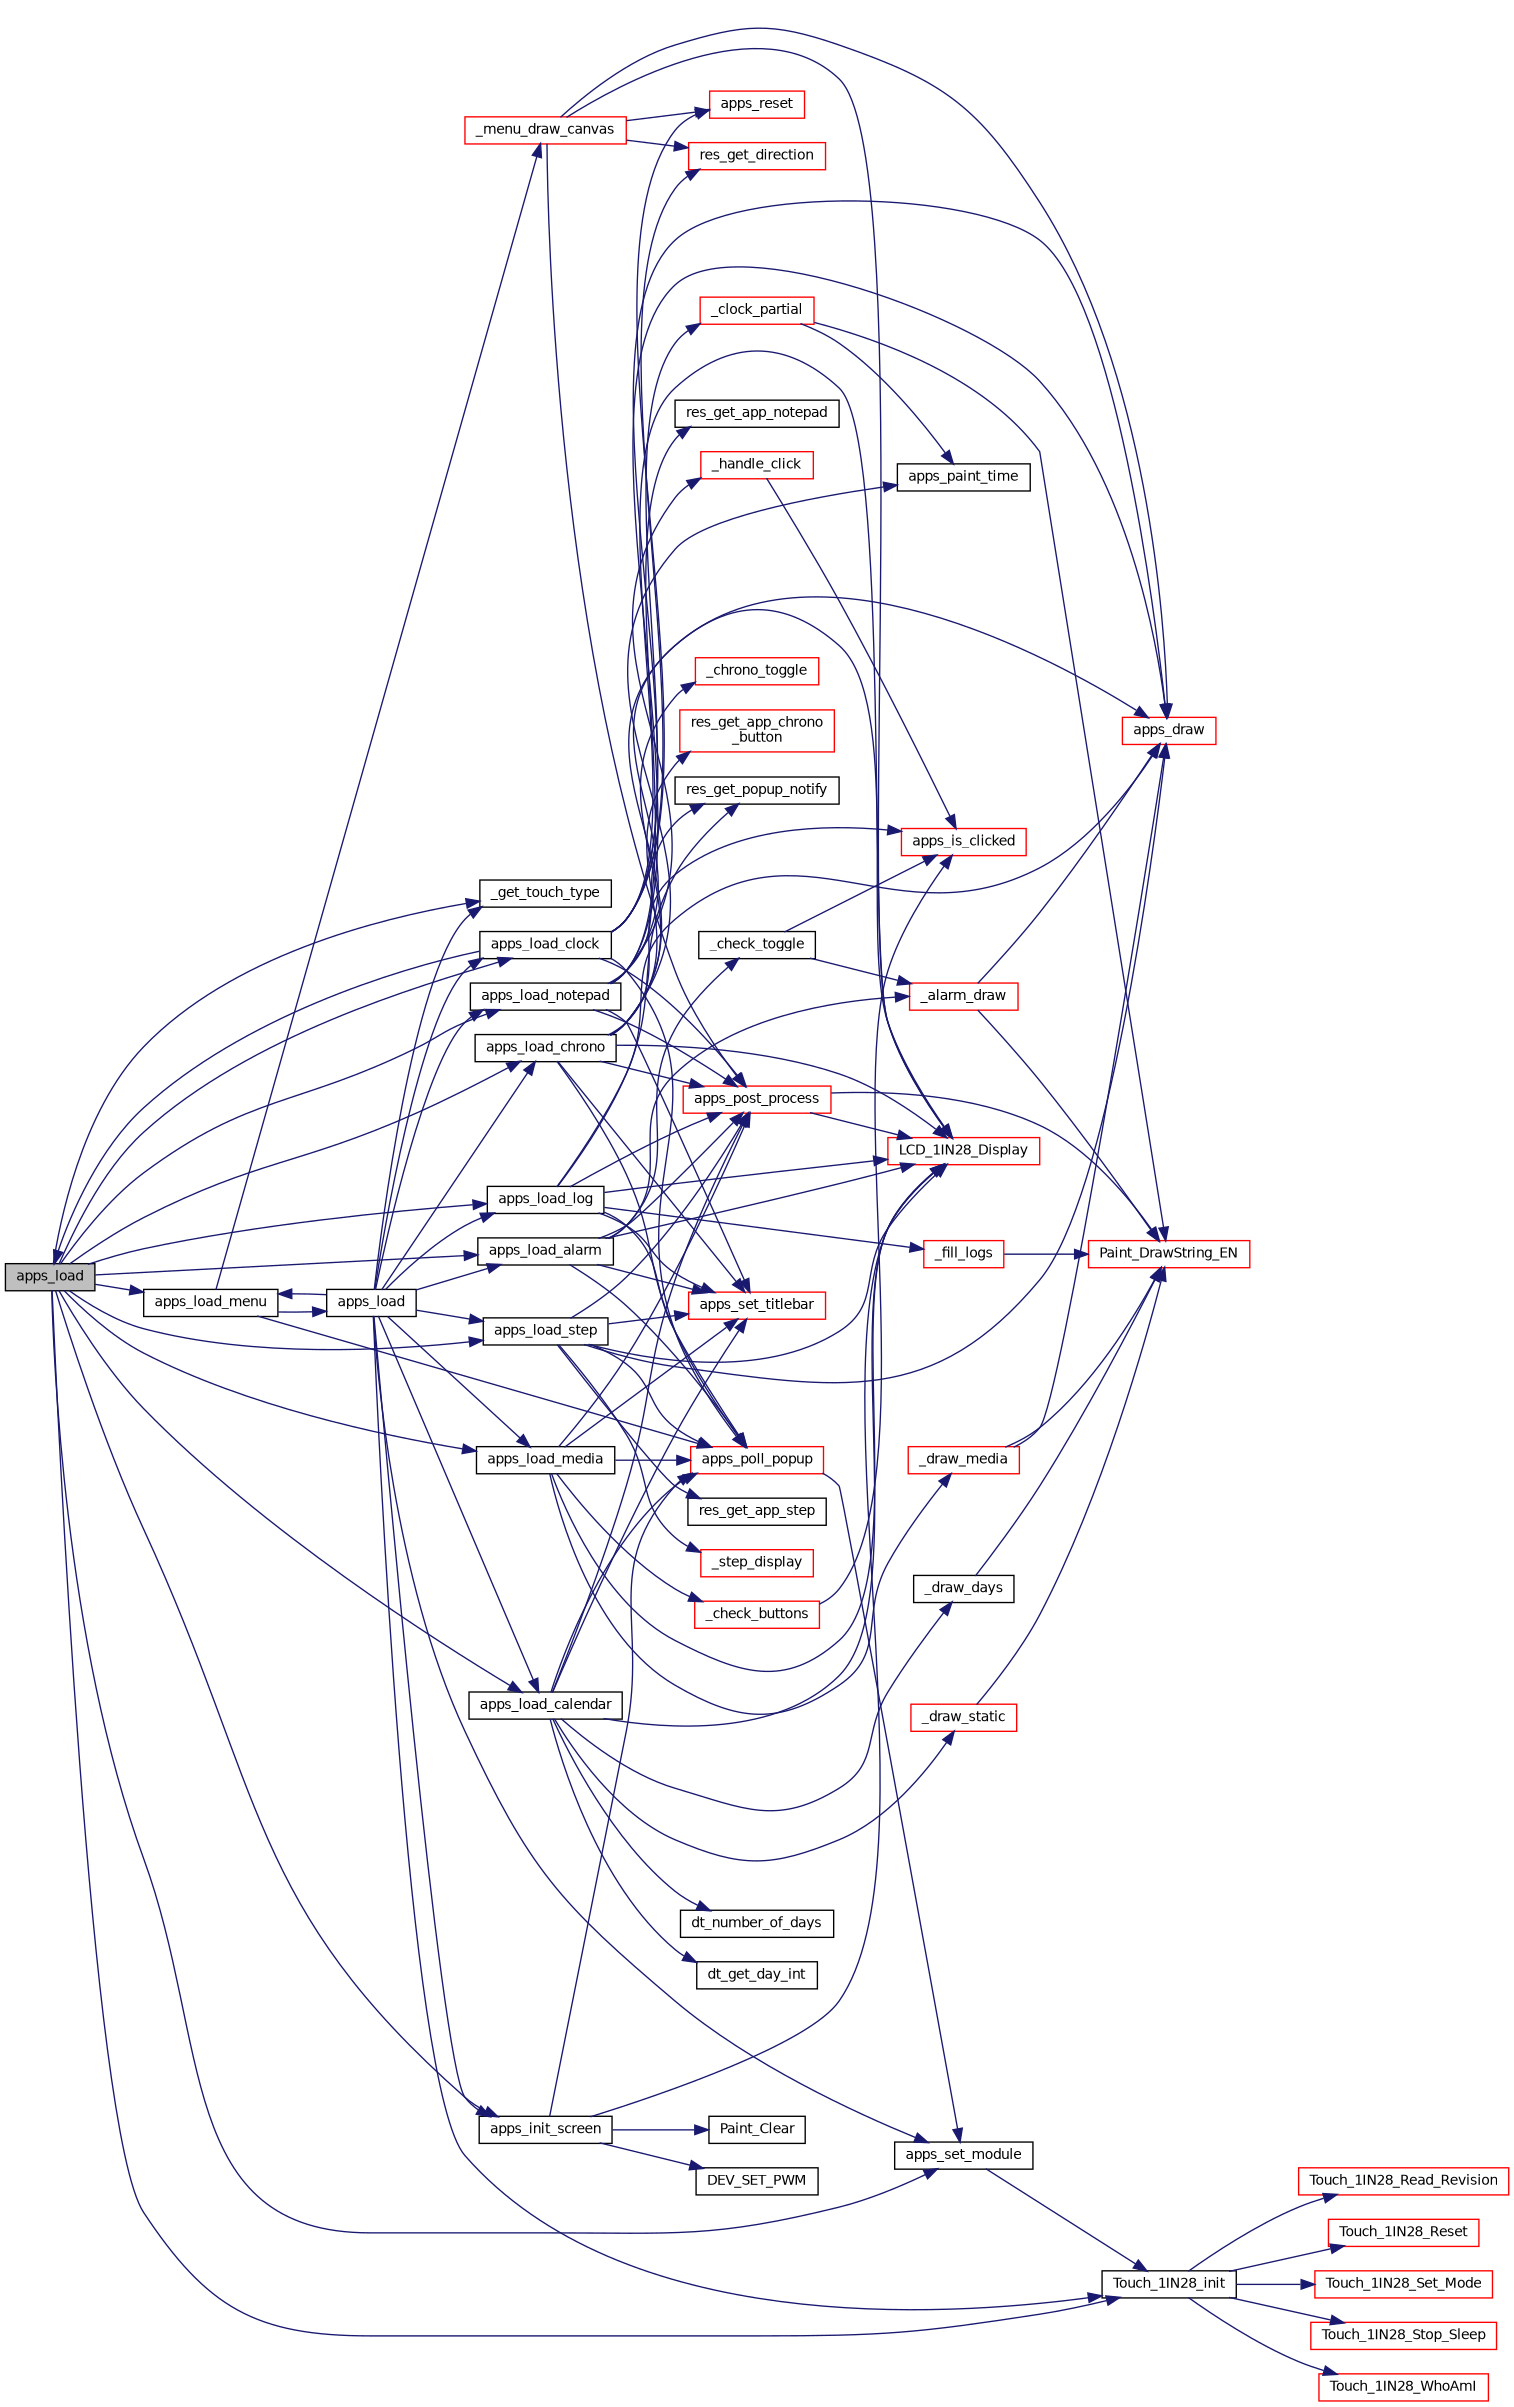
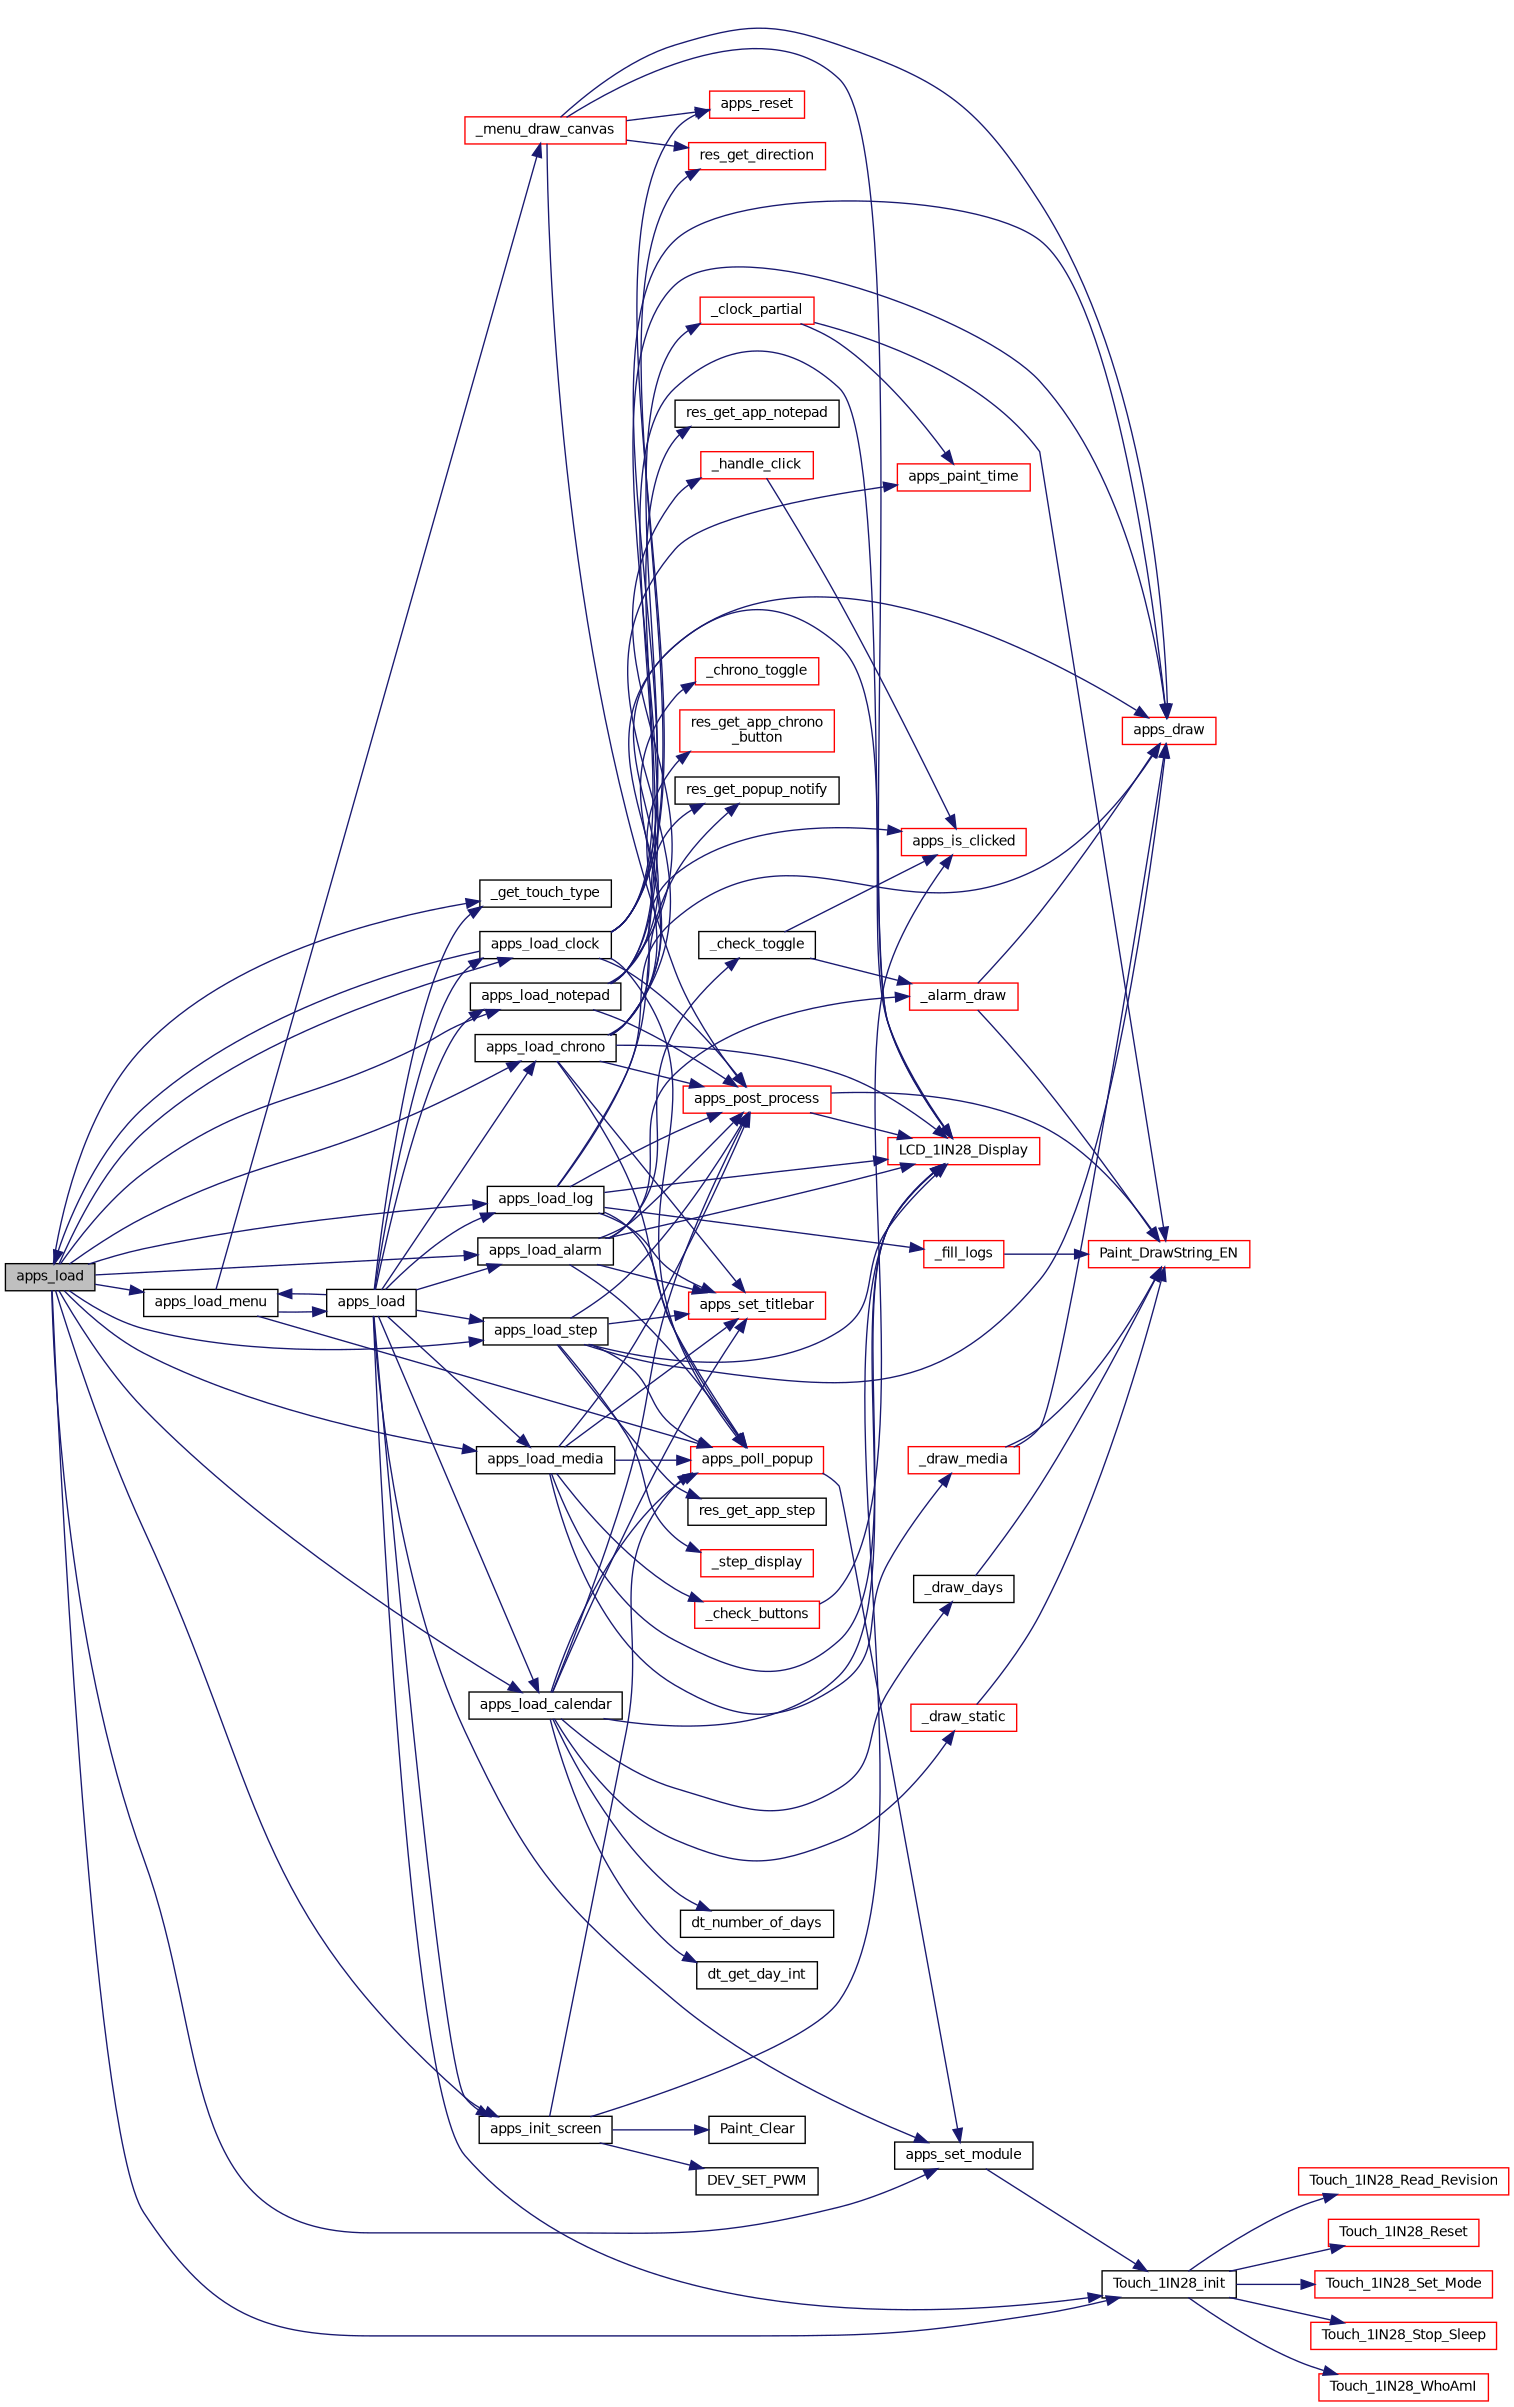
  digraph {
    rankdir=LR
    node [color=red fontname=Helvetica fontsize=10 shape=record]
    edge [color=midnightblue fontname=Helvetica fontsize=10 labelfontname=Helvetica labelfontsize=10 style=solid]
    n1 [color=black fillcolor=grey75 fontcolor=black height=0.2 label=apps_load style=filled width=0.4]
    n2 [color=black height=0.2 label=_get_touch_type width=0.4]
    n3 [color=black height=0.2 label=apps_load_alarm width=0.4]
    n4 [color=black height=0.2 label=apps_set_module width=0.4]
    n5 [color=black height=0.2 label=Touch_1IN28_init width=0.4]
    n6 [color=black height=0.2 label=apps_load_calendar width=0.4]
    n7 [color=black height=0.2 label=apps_load_chrono width=0.4]
    n8 [color=black height=0.2 label=apps_load_clock width=0.4]
    n9 [color=black height=0.2 label=apps_load_log width=0.4]
    n10 [color=black height=0.2 label=apps_load_media width=0.4]
    n11 [color=black height=0.2 label=apps_load_menu width=0.4]
    n12 [color=black height=0.2 label=apps_load_notepad width=0.4]
    n13 [color=black height=0.2 label=apps_load_step width=0.4]
    n14 [color=black height=0.2 label=apps_init_screen width=0.4]
    n15 [height=0.2 label=_alarm_draw width=0.4]
    n16 [color=black height=0.2 label=_check_toggle width=0.4]
    n17 [height=0.2 label=apps_poll_popup width=0.4]
    n18 [height=0.2 label=apps_post_process width=0.4]
    n19 [height=0.2 label=LCD_1IN28_Display width=0.4]
    n20 [height=0.2 label=apps_set_titlebar width=0.4]
    n21 [height=0.2 label=Touch_1IN28_Read_Revision width=0.4]
    n22 [height=0.2 label=Touch_1IN28_Reset width=0.4]
    n23 [height=0.2 label=Touch_1IN28_Set_Mode width=0.4]
    n24 [height=0.2 label=Touch_1IN28_Stop_Sleep width=0.4]
    n25 [height=0.2 label=Touch_1IN28_WhoAmI width=0.4]
    n26 [color=black height=0.2 label=_draw_days width=0.4]
    n27 [height=0.2 label=_draw_static width=0.4]
    n28 [color=black height=0.2 label=dt_get_day_int width=0.4]
    n29 [color=black height=0.2 label=dt_number_of_days width=0.4]
    n30 [height=0.2 label=apps_draw width=0.4]
    n31 [height=0.2 label=apps_is_clicked width=0.4]
    n32 [height=0.2 label=_chrono_toggle width=0.4]
-   n33 [color=black height=0.2 label=apps_paint_time width=0.4]
+   n33 [height=0.2 label=apps_paint_time width=0.4]
    n34 [height=0.2 label="res_get_app_chrono\l_button" width=0.4]
    n35 [height=0.2 label=_clock_partial width=0.4]
    n36 [height=0.2 label=apps_reset width=0.4]
    n37 [height=0.2 label=res_get_direction width=0.4]
    n38 [height=0.2 label=_fill_logs width=0.4]
    n39 [color=black height=0.2 label=res_get_popup_notify width=0.4]
    n40 [height=0.2 label=_check_buttons width=0.4]
    n41 [height=0.2 label=_draw_media width=0.4]
    n42 [height=0.2 label=_menu_draw_canvas width=0.4]
    n43 [color=black height=0.2 label=apps_load width=0.4]
    n44 [height=0.2 label=_handle_click width=0.4]
    n45 [color=black height=0.2 label=res_get_app_notepad width=0.4]
    n46 [height=0.2 label=_step_display width=0.4]
    n47 [color=black height=0.2 label=res_get_app_step width=0.4]
    n48 [color=black height=0.2 label=DEV_SET_PWM width=0.4]
    n49 [color=black height=0.2 label=Paint_Clear width=0.4]
    n50 [height=0.2 label=Paint_DrawString_EN width=0.4]
    n1 -> n2
    n1 -> n3
    n1 -> n4
    n1 -> n5
    n1 -> n6
    n1 -> n7
    n1 -> n8
    n1 -> n9
    n1 -> n10
    n1 -> n11
    n1 -> n12
    n1 -> n13
    n1 -> n14
    n3 -> n15
    n3 -> n16
    n3 -> n17
    n3 -> n18
    n3 -> n19
    n3 -> n20
    n4 -> n5
    n5 -> n21
    n5 -> n22
    n5 -> n23
    n5 -> n24
    n5 -> n25
    n6 -> n17
    n6 -> n18
    n6 -> n19
    n6 -> n20
    n6 -> n26
    n6 -> n27
    n6 -> n28
    n6 -> n29
    n7 -> n17
    n7 -> n18
    n7 -> n19
    n7 -> n20
    n7 -> n30
    n7 -> n31
    n7 -> n32
    n7 -> n33
    n7 -> n34
    n8 -> n1
    n8 -> n17
    n8 -> n18
    n8 -> n19
    n8 -> n30
    n8 -> n35
    n8 -> n36
    n8 -> n37
    n9 -> n17
    n9 -> n18
    n9 -> n19
    n9 -> n20
    n9 -> n30
    n9 -> n38
    n9 -> n39
    n10 -> n17
    n10 -> n18
    n10 -> n19
    n10 -> n20
    n10 -> n40
    n10 -> n41
    n11 -> n17
    n11 -> n42
    n11 -> n43
    n12 -> n18
    n12 -> n19
-   n12 -> n20
    n12 -> n30
    n12 -> n39
    n12 -> n44
    n12 -> n45
    n13 -> n17
    n13 -> n18
    n13 -> n19
    n13 -> n20
    n13 -> n30
    n13 -> n46
    n13 -> n47
    n14 -> n17
    n14 -> n19
    n14 -> n48
    n14 -> n49
    n15 -> n30
    n15 -> n50
    n16 -> n15
    n16 -> n31
    n17 -> n4
    n18 -> n19
    n18 -> n50
    n26 -> n50
    n27 -> n50
    n35 -> n33
    n35 -> n50
    n38 -> n50
    n40 -> n31
    n41 -> n30
    n41 -> n50
    n42 -> n18
    n42 -> n19
    n42 -> n30
    n42 -> n36
    n42 -> n37
    n43 -> n2
    n43 -> n3
    n43 -> n4
    n43 -> n5
    n43 -> n6
    n43 -> n7
    n43 -> n8
    n43 -> n9
    n43 -> n10
    n43 -> n11
    n43 -> n12
    n43 -> n13
    n43 -> n14
    n44 -> n31
  }
